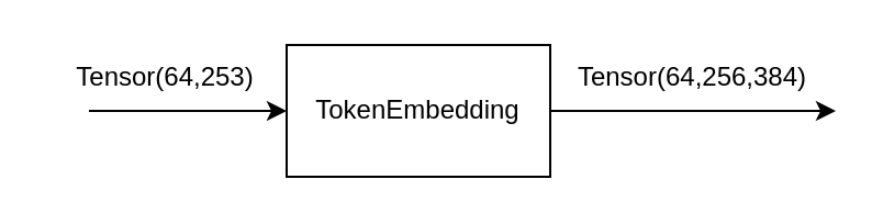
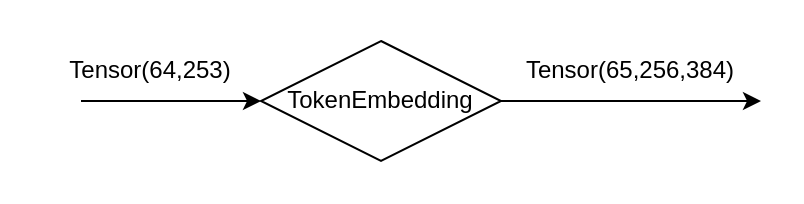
  <mxCell id="0" />
  <mxCell id="1" parent="0" />
- <mxCell id="2" value="TokenEmbedding" style="rounded=0;whiteSpace=wrap;html=1;" vertex="1" parent="1"><mxGeometry x="130" y="20" width="120" height="60" as="geometry" /></mxCell>
+ <mxCell id="2" value="TokenEmbedding" style="rhombus;whiteSpace=wrap;html=1;" vertex="1" parent="1"><mxGeometry x="130" y="20" width="120" height="60" as="geometry" /></mxCell>
  <mxCell id="3" value="" style="endArrow=classic;html=1;rounded=0;entryX=0;entryY=0.5;entryDx=0;entryDy=0;" edge="1" parent="1" target="2"><mxGeometry width="50" height="50" relative="1" as="geometry"><mxPoint x="40" y="50" as="sourcePoint" /><mxPoint x="280" y="150" as="targetPoint" /></mxGeometry></mxCell>
  <mxCell id="4" value="Tensor(64,253)" style="text;strokeColor=none;align=center;fillColor=none;html=1;verticalAlign=middle;whiteSpace=wrap;rounded=0;" vertex="1" parent="1"><mxGeometry x="20" y="20" width="110" height="30" as="geometry" /></mxCell>
- <mxCell id="5" value="Tensor(64,256,384)" style="text;strokeColor=none;align=center;fillColor=none;html=1;verticalAlign=middle;whiteSpace=wrap;rounded=0;" vertex="1" parent="1"><mxGeometry x="260" y="20" width="110" height="30" as="geometry" /></mxCell>
+ <mxCell id="5" value="Tensor(65,256,384)" style="text;strokeColor=none;align=center;fillColor=none;html=1;verticalAlign=middle;whiteSpace=wrap;rounded=0;" vertex="1" parent="1"><mxGeometry x="260" y="20" width="110" height="30" as="geometry" /></mxCell>
  <mxCell id="6" value="" style="endArrow=classic;html=1;rounded=0;exitX=1;exitY=0.5;exitDx=0;exitDy=0;" edge="1" parent="1" source="2"><mxGeometry width="50" height="50" relative="1" as="geometry"><mxPoint x="230" y="200" as="sourcePoint" /><mxPoint x="380" y="50" as="targetPoint" /></mxGeometry></mxCell>
